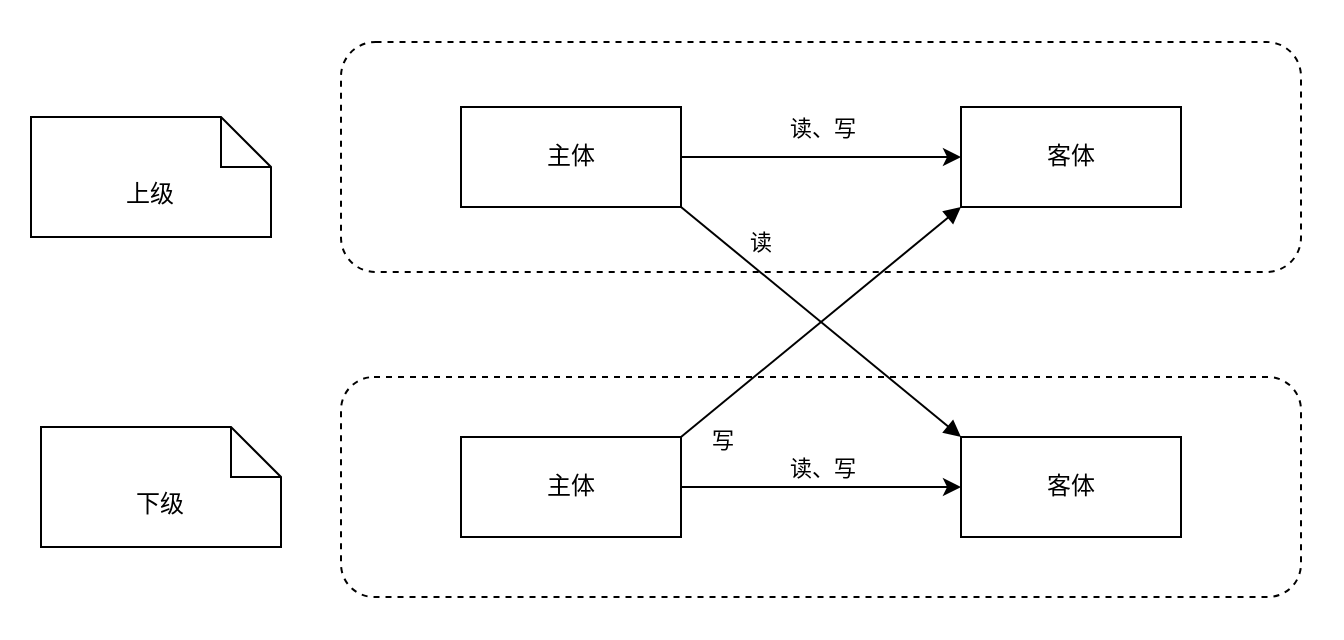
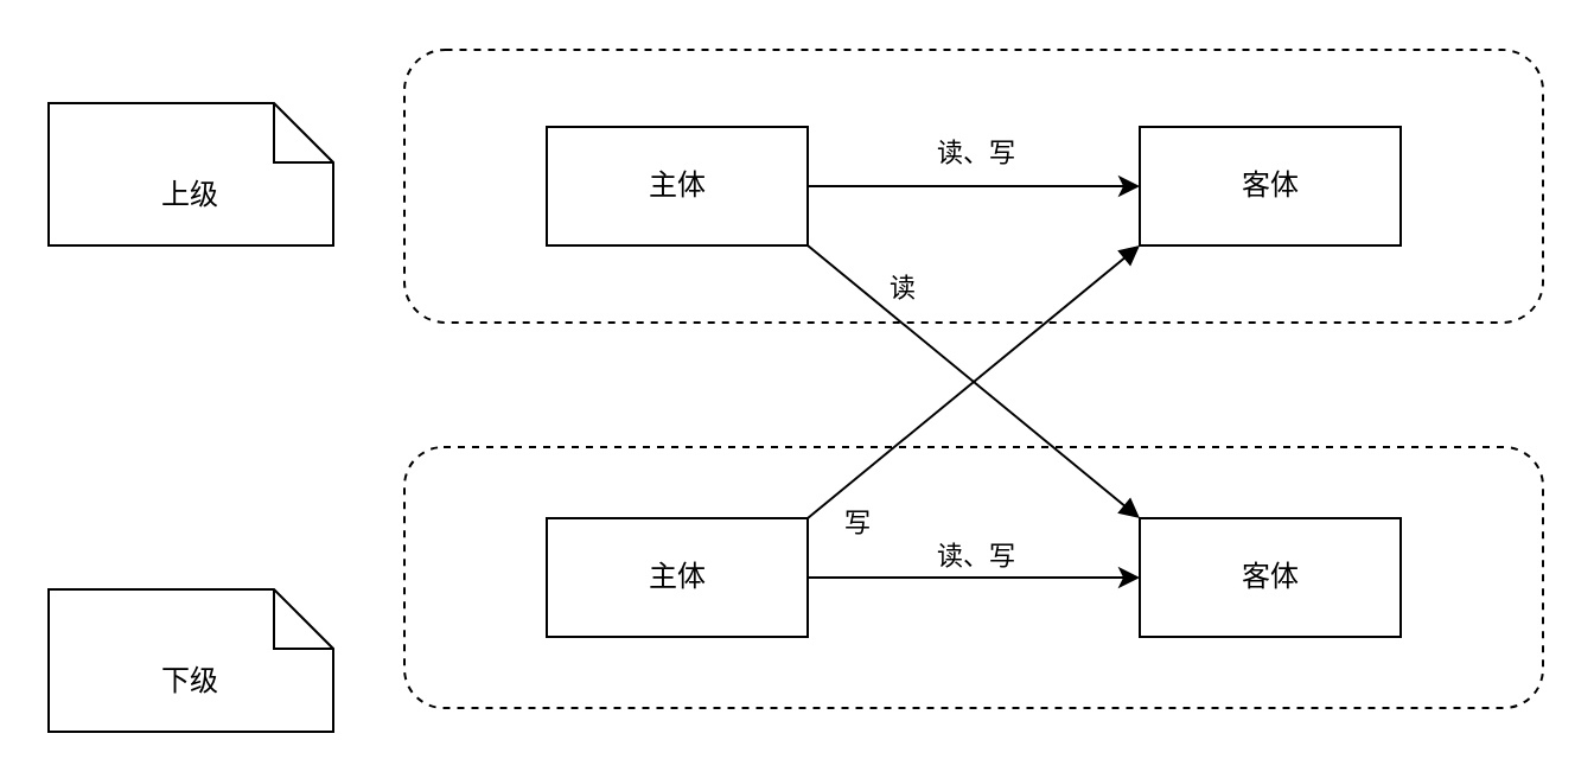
  <mxCell id="0" />
  <mxCell id="1" parent="0" />
  <mxCell id="2" value="" style="rounded=1;whiteSpace=wrap;html=1;dashed=1;" vertex="1" parent="1"><mxGeometry x="170" y="20.5" width="480" height="115" as="geometry" /></mxCell>
  <mxCell id="3" value="" style="edgeStyle=orthogonalEdgeStyle;rounded=0;orthogonalLoop=1;jettySize=auto;html=1;" edge="1" parent="1" source="5" target="6"><mxGeometry relative="1" as="geometry" /></mxCell>
  <mxCell id="4" value="读、写" style="edgeLabel;html=1;align=center;verticalAlign=middle;resizable=0;points=[];" vertex="1" connectable="0" parent="3"><mxGeometry x="-0.183" y="-1" relative="1" as="geometry"><mxPoint x="13" y="-16" as="offset" /></mxGeometry></mxCell>
  <mxCell id="5" value="主体" style="html=1;" vertex="1" parent="1"><mxGeometry x="230" y="53" width="110" height="50" as="geometry" /></mxCell>
  <mxCell id="6" value="客体" style="html=1;" vertex="1" parent="1"><mxGeometry x="480" y="53" width="110" height="50" as="geometry" /></mxCell>
- <mxCell id="7" value="上级" style="shape=note2;boundedLbl=1;whiteSpace=wrap;html=1;size=25;verticalAlign=top;align=center;" vertex="1" parent="1"><mxGeometry x="15" y="58" width="120" height="60" as="geometry" /></mxCell>
- <mxCell id="8" value="下级" style="shape=note2;boundedLbl=1;whiteSpace=wrap;html=1;size=25;verticalAlign=top;align=center;" vertex="1" parent="1"><mxGeometry x="20" y="213" width="120" height="60" as="geometry" /></mxCell>
+ <mxCell id="7" value="上级" style="shape=note2;boundedLbl=1;whiteSpace=wrap;html=1;size=25;verticalAlign=top;align=center;" vertex="1" parent="1"><mxGeometry x="20" y="43" width="120" height="60" as="geometry" /></mxCell>
+ <mxCell id="8" value="下级" style="shape=note2;boundedLbl=1;whiteSpace=wrap;html=1;size=25;verticalAlign=top;align=center;" vertex="1" parent="1"><mxGeometry x="20" y="248" width="120" height="60" as="geometry" /></mxCell>
  <mxCell id="9" value="" style="rounded=1;whiteSpace=wrap;html=1;dashed=1;" vertex="1" parent="1"><mxGeometry x="170" y="188" width="480" height="110" as="geometry" /></mxCell>
  <mxCell id="10" value="" style="edgeStyle=orthogonalEdgeStyle;rounded=0;orthogonalLoop=1;jettySize=auto;html=1;" edge="1" parent="1" source="12" target="13"><mxGeometry relative="1" as="geometry" /></mxCell>
  <mxCell id="11" value="读、写" style="edgeLabel;html=1;align=center;verticalAlign=middle;resizable=0;points=[];" vertex="1" connectable="0" parent="10"><mxGeometry x="-0.169" y="1" relative="1" as="geometry"><mxPoint x="12" y="-9" as="offset" /></mxGeometry></mxCell>
  <mxCell id="12" value="主体" style="html=1;" vertex="1" parent="1"><mxGeometry x="230" y="218" width="110" height="50" as="geometry" /></mxCell>
  <mxCell id="13" value="客体" style="html=1;" vertex="1" parent="1"><mxGeometry x="480" y="218" width="110" height="50" as="geometry" /></mxCell>
  <mxCell id="14" value="" style="html=1;verticalAlign=bottom;endArrow=block;exitX=1;exitY=1;exitDx=0;exitDy=0;entryX=0;entryY=0;entryDx=0;entryDy=0;" edge="1" parent="1" source="5" target="13"><mxGeometry width="80" relative="1" as="geometry"><mxPoint x="410" y="193" as="sourcePoint" /><mxPoint x="490" y="193" as="targetPoint" /></mxGeometry></mxCell>
  <mxCell id="15" value="读" style="edgeLabel;html=1;align=center;verticalAlign=middle;resizable=0;points=[];" vertex="1" connectable="0" parent="14"><mxGeometry x="-0.697" relative="1" as="geometry"><mxPoint x="19" as="offset" /></mxGeometry></mxCell>
  <mxCell id="16" value="" style="html=1;verticalAlign=bottom;endArrow=block;exitX=1;exitY=0;exitDx=0;exitDy=0;entryX=0;entryY=1;entryDx=0;entryDy=0;" edge="1" parent="1" source="12" target="6"><mxGeometry width="80" relative="1" as="geometry"><mxPoint x="410" y="193" as="sourcePoint" /><mxPoint x="490" y="193" as="targetPoint" /></mxGeometry></mxCell>
  <mxCell id="17" value="写" style="edgeLabel;html=1;align=center;verticalAlign=middle;resizable=0;points=[];" vertex="1" connectable="0" parent="16"><mxGeometry x="-0.37" relative="1" as="geometry"><mxPoint x="-24" y="38" as="offset" /></mxGeometry></mxCell>
